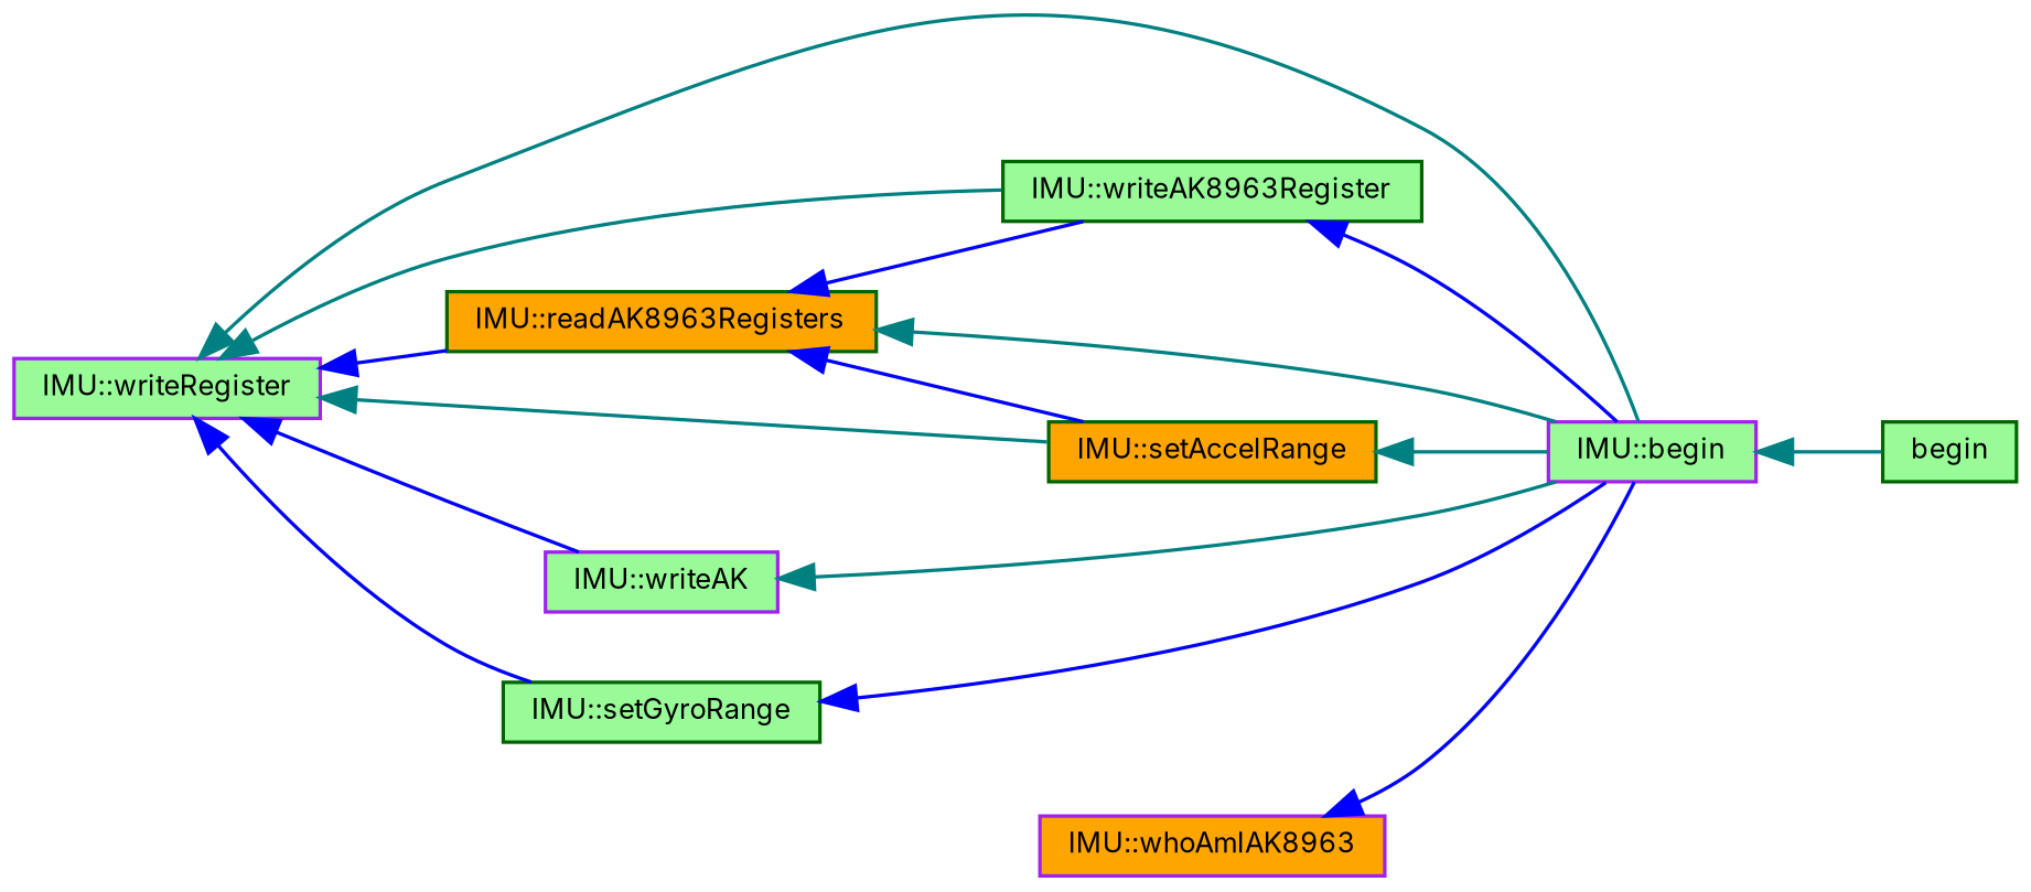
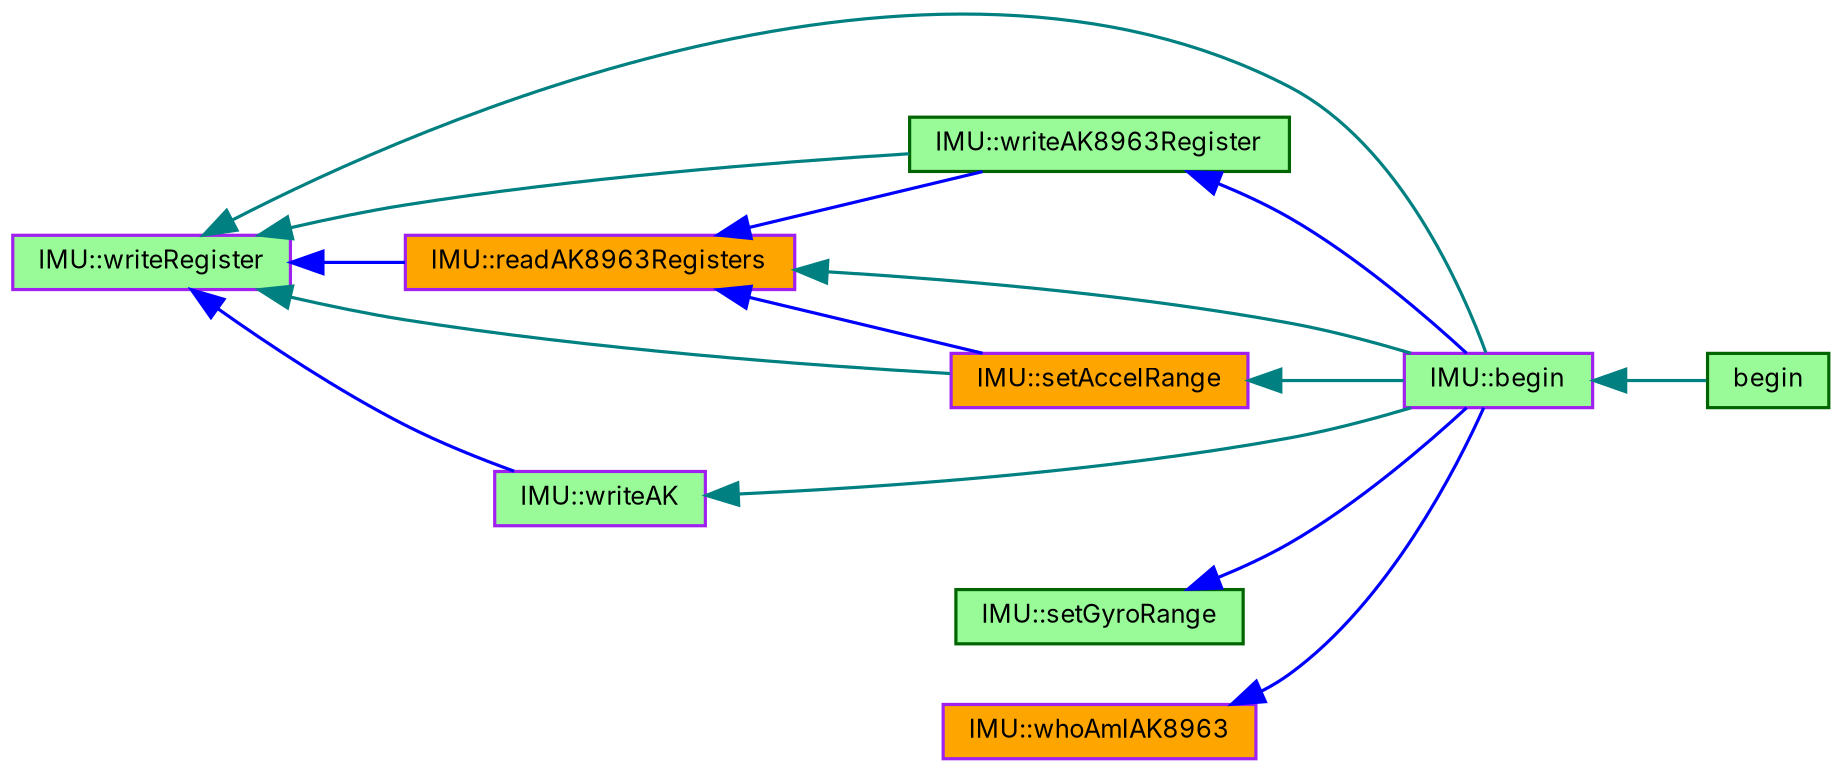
  digraph {
    fontname=Inter
    rankdir=LR
    node [color=darkgreen fillcolor=palegreen fontname=Inter fontsize=8 shape=record style=filled]
    edge [color=blue dir=back fontname=Inter fontsize=8 labelfontname=DejaVuSansMono labelfontsize=8 style=solid]
    n1 [color=purple fontcolor=black height=0.2 label="IMU::writeRegister" width=0.4]
    n2 [color=purple height=0.2 label="IMU::begin" width=0.4]
-   n3 [fillcolor=orange height=0.2 label="IMU::readAK8963Registers" width=0.4]
+   n3 [color=purple fillcolor=orange height=0.2 label="IMU::readAK8963Registers" width=0.4]
    n4 [height=0.2 label="IMU::writeAK8963Register" width=0.4]
-   n5 [fillcolor=orange height=0.2 label="IMU::setAccelRange" width=0.4]
+   n5 [color=purple fillcolor=orange height=0.2 label="IMU::setAccelRange" width=0.4]
    n6 [color=purple height=0.2 label="IMU::writeAK" width=0.4]
    n7 [height=0.2 label="IMU::setGyroRange" width=0.4]
    n8 [height=0.2 label=begin width=0.4]
    n9 [color=purple fillcolor=orange height=0.2 label="IMU::whoAmIAK8963" width=0.4]
    n1 -> n2 [color=teal]
    n1 -> n3
    n1 -> n4 [color=teal]
    n1 -> n5 [color=teal]
    n1 -> n6
-   n1 -> n7
    n2 -> n8 [color=teal]
    n3 -> n2 [color=teal]
    n3 -> n4
    n3 -> n5
    n4 -> n2
    n5 -> n2 [color=teal]
    n6 -> n2 [color=teal]
    n7 -> n2
    n9 -> n2
  }
